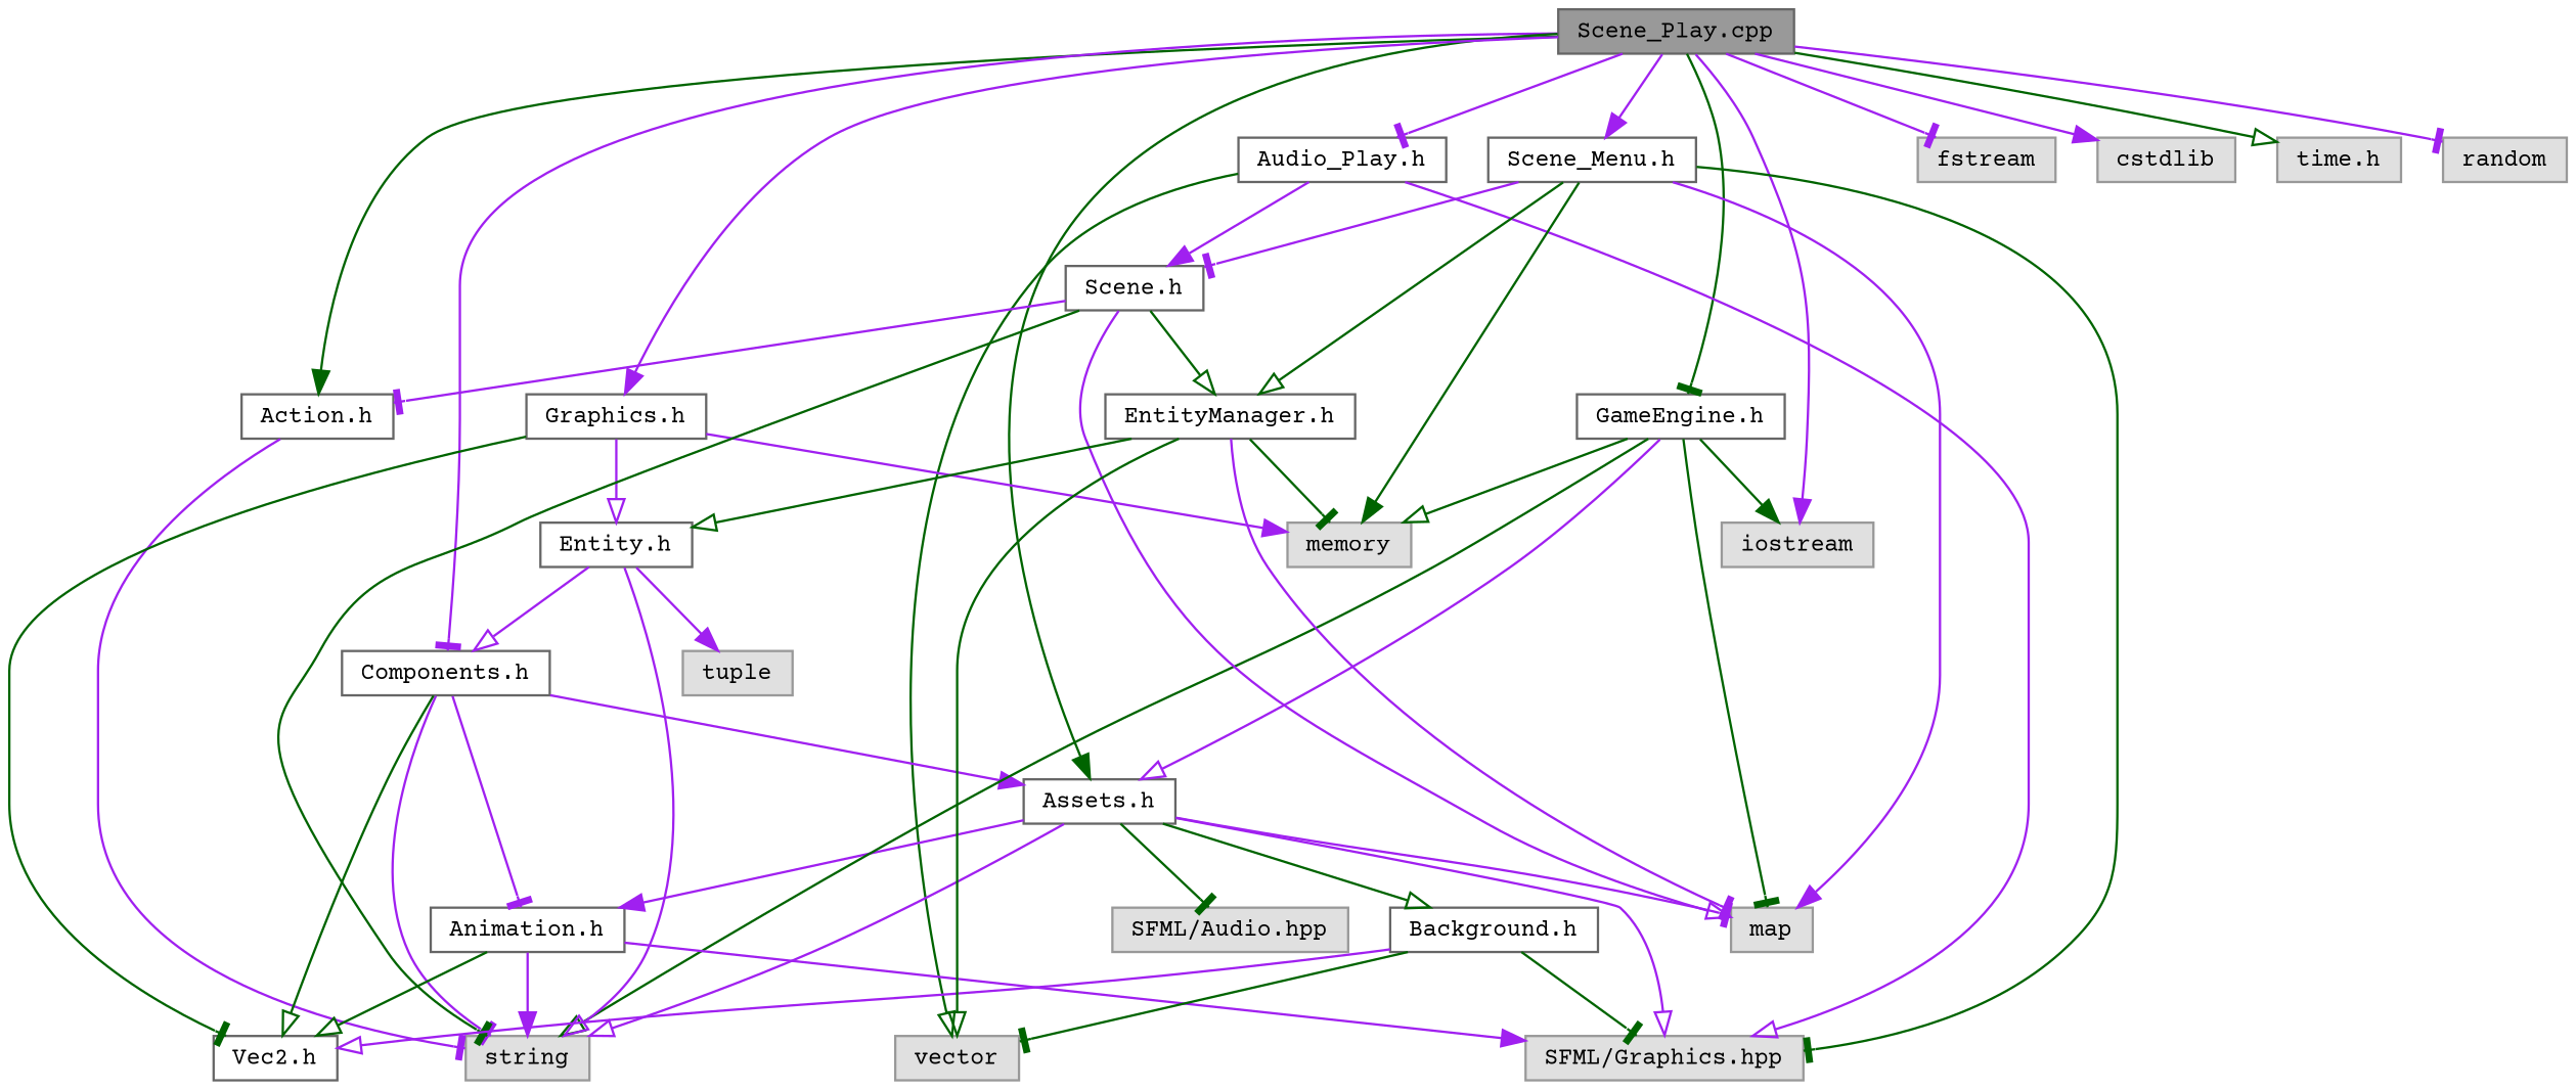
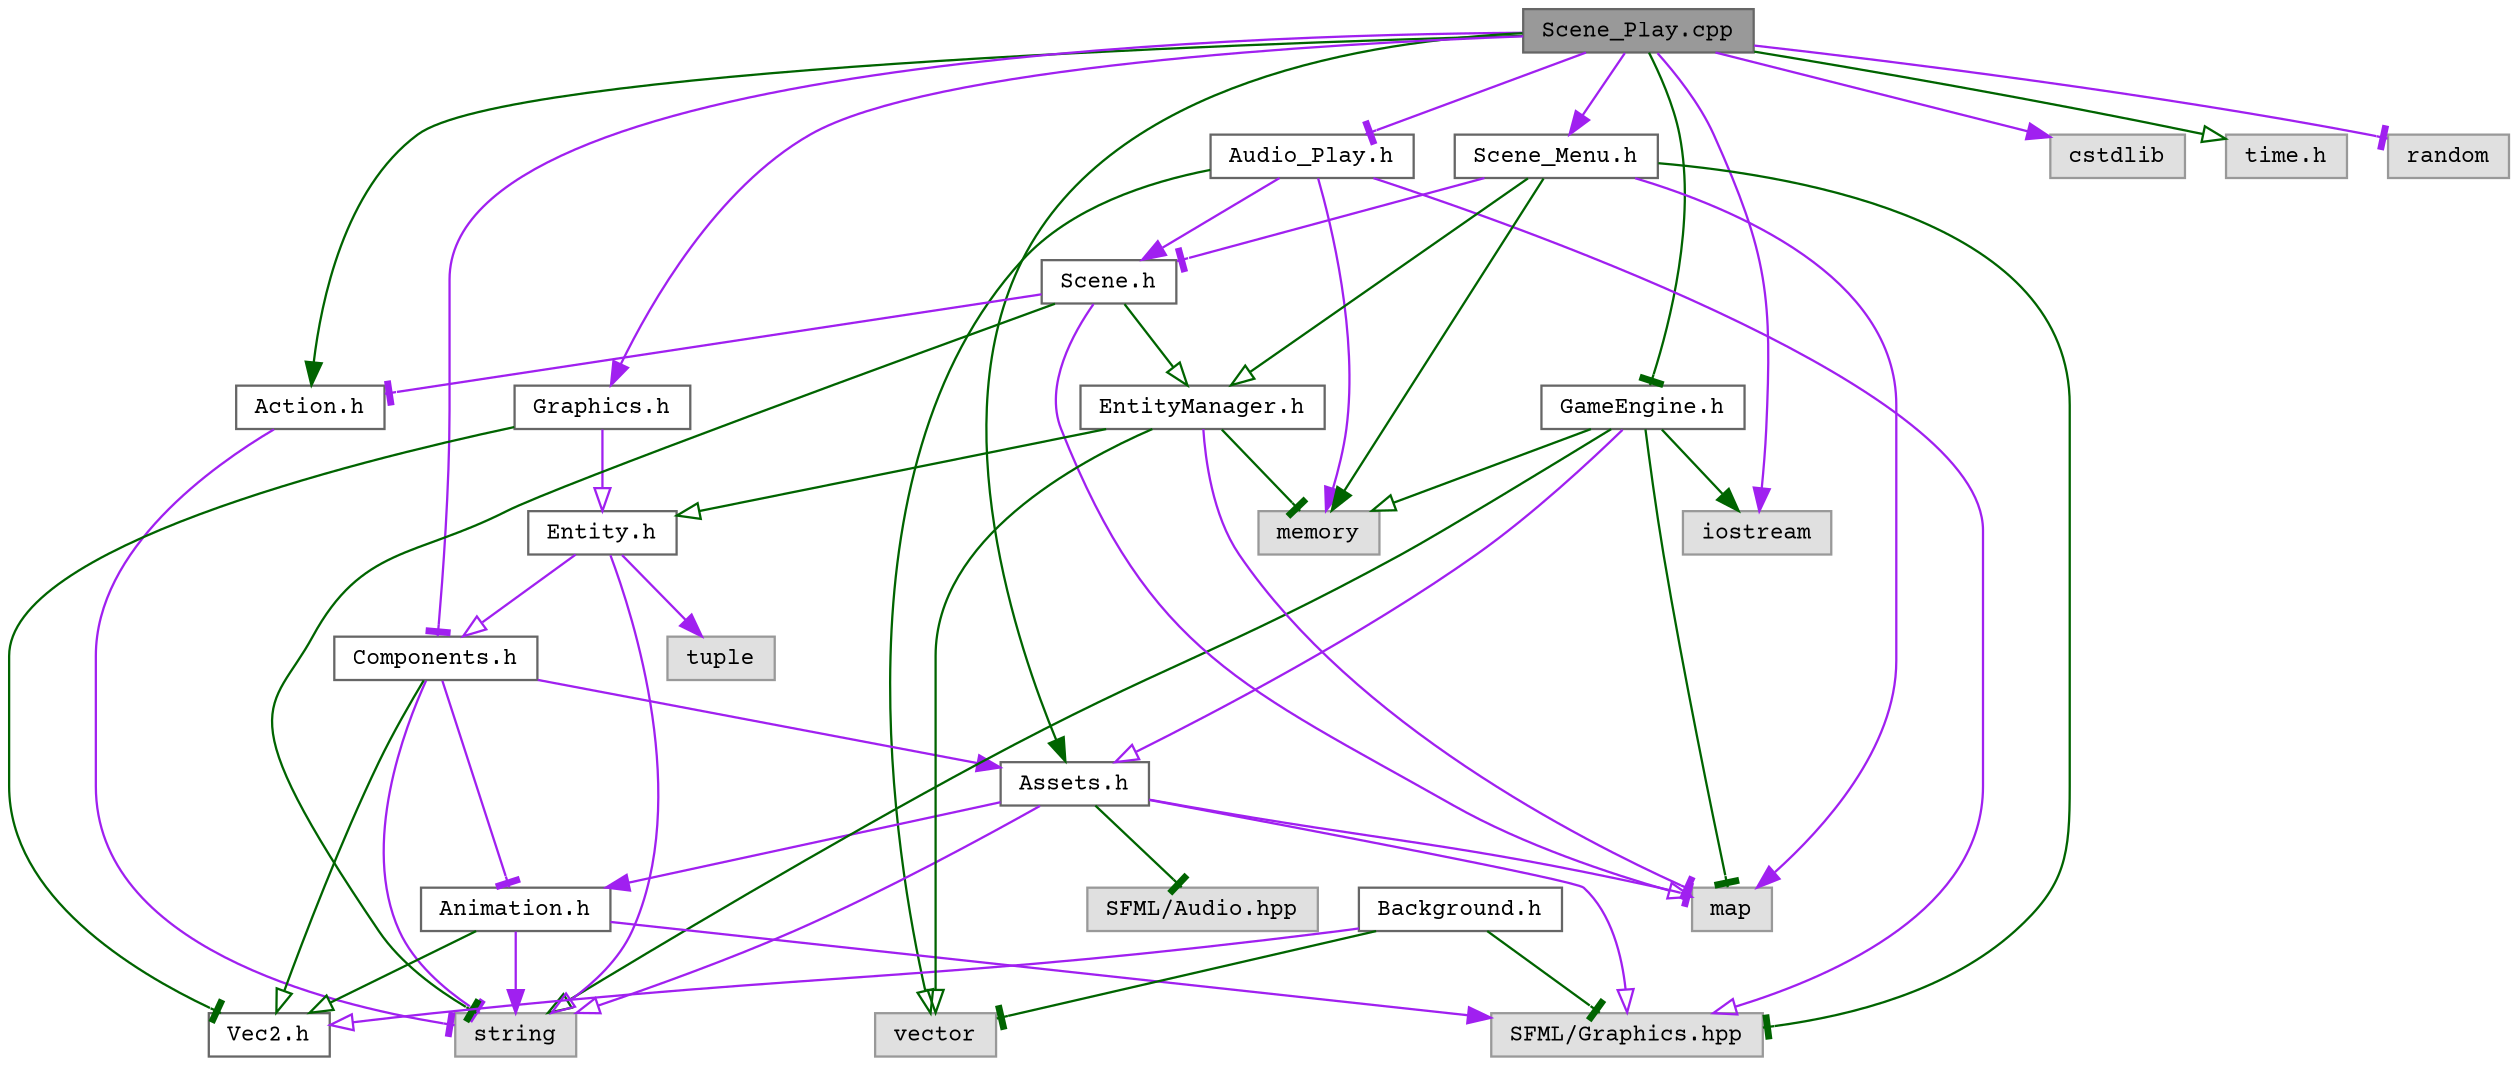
  digraph {
    fontname="Courier Prime"
    node [color=grey40 fillcolor=white fontname="Courier Prime" fontsize=10 shape=box style=filled]
    edge [arrowhead=tee color=purple fontname="Courier Prime" fontsize=10 labelfontname=Helvetica labelfontsize=10 style=solid]
    n1 [color=gray40 fillcolor=grey60 fontcolor=black height=0.2 label="Scene_Play.cpp" width=0.4]
    n2 [height=0.2 label="Audio_Play.h" width=0.4]
    n3 [height=0.2 label="Action.h" width=0.4]
    n4 [height=0.2 label="Components.h" width=0.4]
    n5 [height=0.2 label="Assets.h" width=0.4]
    n6 [height=0.2 label="Scene_Menu.h" width=0.4]
    n7 [height=0.2 label="Graphics.h" width=0.4]
    n8 [height=0.2 label="GameEngine.h" width=0.4]
    n9 [color=grey60 fillcolor="#E0E0E0" height=0.2 label=iostream width=0.4]
-   n10 [color=grey60 fillcolor="#E0E0E0" height=0.2 label=fstream width=0.4]
    n11 [color=grey60 fillcolor="#E0E0E0" height=0.2 label=cstdlib width=0.4]
    n12 [color=grey60 fillcolor="#E0E0E0" height=0.2 label="time.h" width=0.4]
    n13 [color=grey60 fillcolor="#E0E0E0" height=0.2 label=random width=0.4]
    n14 [height=0.2 label="Scene.h" width=0.4]
    n15 [color=grey60 fillcolor="#E0E0E0" height=0.2 label=vector width=0.4]
    n16 [color=grey60 fillcolor="#E0E0E0" height=0.2 label="SFML/Graphics.hpp" width=0.4]
    n17 [color=grey60 fillcolor="#E0E0E0" height=0.2 label=string width=0.4]
    n18 [height=0.2 label="Animation.h" width=0.4]
    n19 [height=0.2 label="Vec2.h" width=0.4]
    n20 [color=grey60 fillcolor="#E0E0E0" height=0.2 label=map width=0.4]
    n21 [color=grey60 fillcolor="#E0E0E0" height=0.2 label="SFML/Audio.hpp" width=0.4]
    n22 [height=0.2 label="Background.h" width=0.4]
    n23 [height=0.2 label="EntityManager.h" width=0.4]
    n24 [color=grey60 fillcolor="#E0E0E0" height=0.2 label=memory width=0.4]
    n25 [height=0.2 label="Entity.h" width=0.4]
    n26 [color=grey60 fillcolor="#E0E0E0" height=0.2 label=tuple width=0.4]
    n1 -> n2
    n1 -> n3 [arrowhead=normal color=darkgreen]
    n1 -> n4
    n1 -> n5 [arrowhead=normal color=darkgreen]
    n1 -> n6 [arrowhead=normal]
    n1 -> n7 [arrowhead=normal]
    n1 -> n8 [color=darkgreen]
    n1 -> n9 [arrowhead=normal]
-   n1 -> n10
    n1 -> n11 [arrowhead=normal]
    n1 -> n12 [arrowhead=onormal color=darkgreen]
    n1 -> n13
    n2 -> n14 [arrowhead=normal]
    n2 -> n15 [arrowhead=onormal color=darkgreen]
    n2 -> n16 [arrowhead=onormal]
    n3 -> n17
    n4 -> n5 [arrowhead=normal]
    n4 -> n17
    n4 -> n18
    n4 -> n19 [arrowhead=onormal color=darkgreen]
    n5 -> n16 [arrowhead=onormal]
    n5 -> n17 [arrowhead=onormal]
    n5 -> n18 [arrowhead=normal]
    n5 -> n20
    n5 -> n21 [color=darkgreen]
-   n5 -> n22 [arrowhead=onormal color=darkgreen]
    n6 -> n14
    n6 -> n16 [color=darkgreen]
    n6 -> n20 [arrowhead=normal]
    n6 -> n23 [arrowhead=onormal color=darkgreen]
    n6 -> n24 [arrowhead=normal color=darkgreen]
    n7 -> n19 [color=darkgreen]
-   n7 -> n24 [arrowhead=normal]
+   n2 -> n24 [arrowhead=normal]
    n7 -> n25 [arrowhead=onormal]
    n8 -> n5 [arrowhead=onormal]
    n8 -> n9 [arrowhead=normal color=darkgreen]
    n8 -> n17 [arrowhead=onormal color=darkgreen]
    n8 -> n20 [color=darkgreen]
    n8 -> n24 [arrowhead=onormal color=darkgreen]
    n14 -> n3
    n14 -> n17 [color=darkgreen]
    n14 -> n20 [arrowhead=onormal]
    n14 -> n23 [arrowhead=onormal color=darkgreen]
    n18 -> n16 [arrowhead=normal]
    n18 -> n17 [arrowhead=normal]
    n18 -> n19 [arrowhead=onormal color=darkgreen]
    n22 -> n15 [color=darkgreen]
    n22 -> n16 [color=darkgreen]
    n22 -> n19 [arrowhead=onormal]
    n23 -> n15 [arrowhead=onormal color=darkgreen]
    n23 -> n20
    n23 -> n24 [color=darkgreen]
    n23 -> n25 [arrowhead=onormal color=darkgreen]
    n25 -> n4 [arrowhead=onormal]
    n25 -> n17 [arrowhead=onormal]
    n25 -> n26 [arrowhead=normal]
  }
